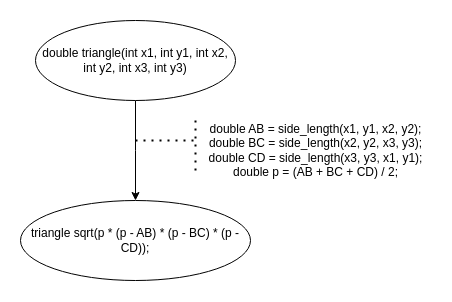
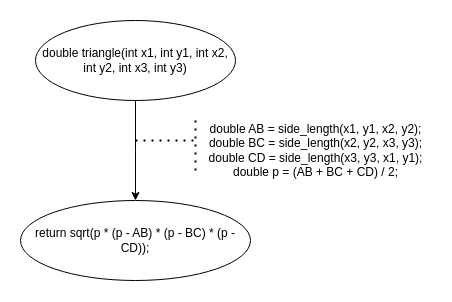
  <mxCell id="0" />
  <mxCell id="1" parent="0" />
  <mxCell id="2" style="edgeStyle=orthogonalEdgeStyle;rounded=0;orthogonalLoop=1;jettySize=auto;html=1;" edge="1" parent="1" source="3"><mxGeometry relative="1" as="geometry"><mxPoint x="135" y="200" as="targetPoint" /></mxGeometry></mxCell>
  <mxCell id="3" value="double triangle(int x1, int y1, int x2, int y2, int x3, int y3)" style="ellipse;whiteSpace=wrap;html=1;" vertex="1" parent="1"><mxGeometry x="35" y="20" width="200" height="80" as="geometry" /></mxCell>
  <mxCell id="4" value="" style="endArrow=none;dashed=1;html=1;dashPattern=1 3;strokeWidth=2;" edge="1" parent="1"><mxGeometry width="50" height="50" relative="1" as="geometry"><mxPoint x="135" y="140" as="sourcePoint" /><mxPoint x="195" y="140" as="targetPoint" /></mxGeometry></mxCell>
  <mxCell id="5" value="" style="endArrow=none;dashed=1;html=1;dashPattern=1 3;strokeWidth=2;" edge="1" parent="1"><mxGeometry width="50" height="50" relative="1" as="geometry"><mxPoint x="195" y="170" as="sourcePoint" /><mxPoint x="195" y="120" as="targetPoint" /></mxGeometry></mxCell>
  <mxCell id="6" value="&lt;div&gt;double AB = side_length(x1, y1, x2, y2);&lt;/div&gt;&lt;div&gt;double BC = side_length(x2, y2, x3, y3);&lt;/div&gt;&lt;div&gt;double CD = side_length(x3, y3, x1, y1);&lt;/div&gt;&lt;div&gt;double p = (AB + BC + CD) / 2;&lt;/div&gt;" style="text;html=1;align=center;verticalAlign=middle;resizable=0;points=[];autosize=1;" vertex="1" parent="1"><mxGeometry x="200" y="120" width="230" height="60" as="geometry" /></mxCell>
- <mxCell id="7" value="triangle sqrt(p * (p - AB) * (p - BC) * (p - CD));" style="ellipse;whiteSpace=wrap;html=1;" vertex="1" parent="1"><mxGeometry x="20" y="200" width="230" height="80" as="geometry" /></mxCell>
+ <mxCell id="7" value="return sqrt(p * (p - AB) * (p - BC) * (p - CD));" style="ellipse;whiteSpace=wrap;html=1;" vertex="1" parent="1"><mxGeometry x="20" y="200" width="230" height="80" as="geometry" /></mxCell>
